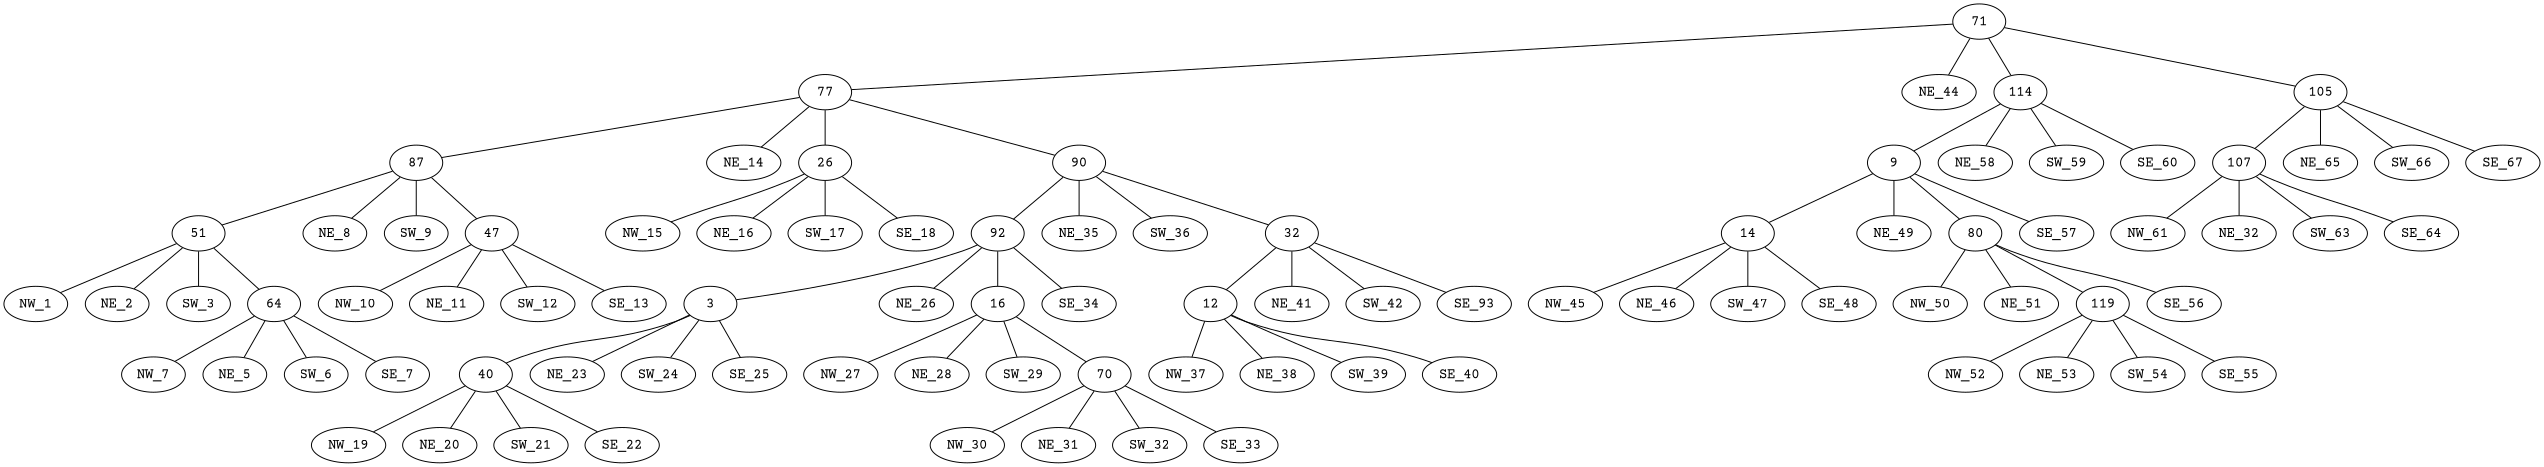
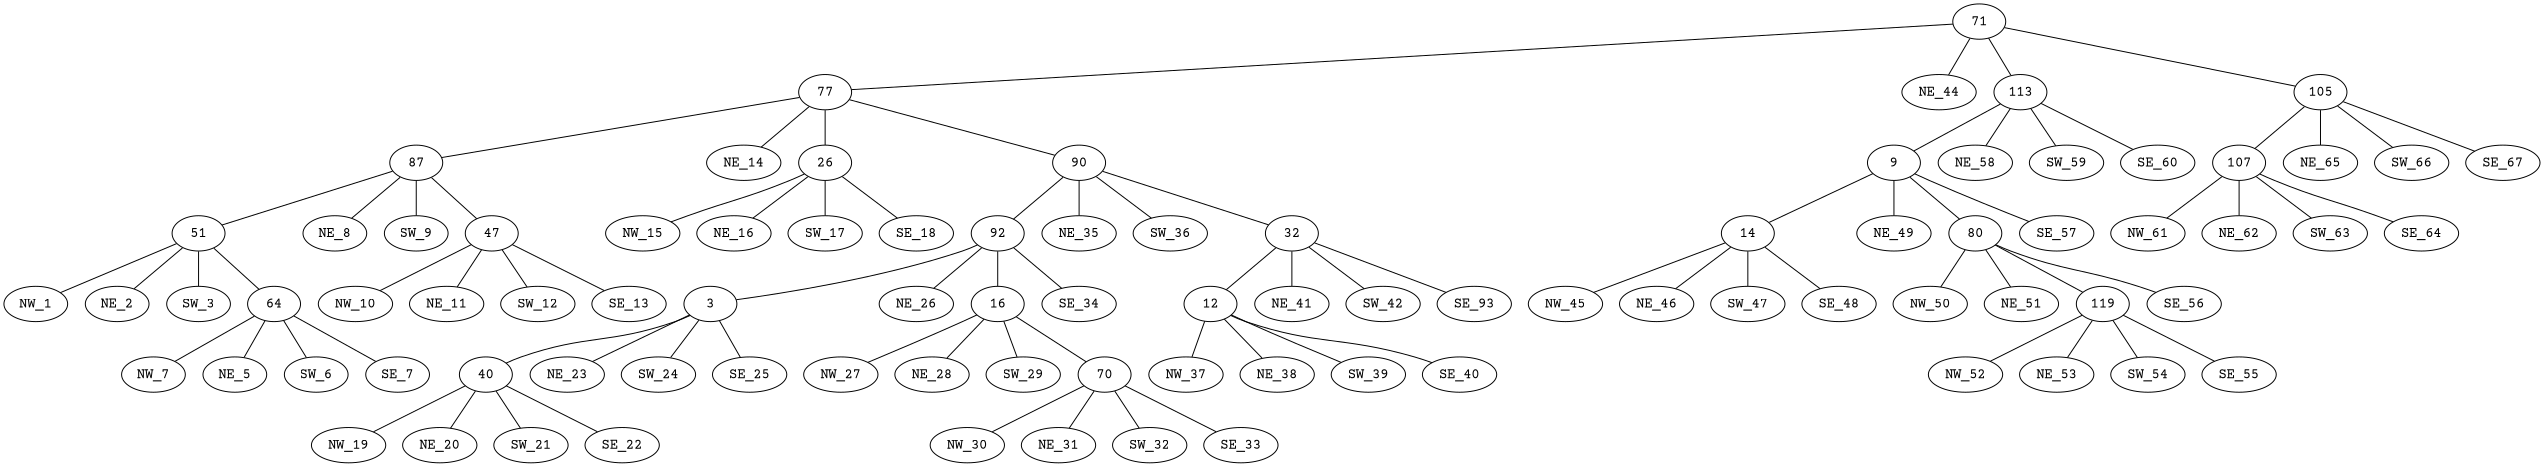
  graph {
    fontname="Courier Prime"
    node [fontname="Courier Prime"]
    edge [fontname="Courier Prime"]
    71
    77
    NE_44
-   113 [label=114]
+   113
    105
    n6 [label=87]
    NE_14
    26
    90
    9
    NE_58
    SW_59
    SE_60
    107
    NE_65
    SW_66
    SE_67
    51
    NE_8
    SW_9
    47
    NW_15
    NE_16
    SW_17
    SE_18
    92
    NE_35
    SW_36
    32
    NW_1
    NE_2
    SW_3
    64
    NW_10
    NE_11
    SW_12
    SE_13
    n38 [label=NW_7]
    NE_5
    SW_6
    SE_7
    3
    NE_26
    16
    SE_34
    12
    NE_41
    SW_42
    n49 [label=SE_93]
    40
    NE_23
    SW_24
    SE_25
    NW_27
    NE_28
    SW_29
    70
    NW_19
    NE_20
    SW_21
    SE_22
    NW_30
    NE_31
    SW_32
    SE_33
    NW_37
    NE_38
    SW_39
    SE_40
    14
    NE_49
    80
    SE_57
    NW_45
    NE_46
    SW_47
    SE_48
    NW_50
    NE_51
    119
    SE_56
    NW_52
    NE_53
    SW_54
    SE_55
    NW_61
-   NE_62 [label=NE_32]
+   NE_62
    SW_63
    SE_64
    71 -- 77
    71 -- NE_44
    71 -- 113
    71 -- 105
    77 -- n6
    77 -- NE_14
    77 -- 26
    77 -- 90
    113 -- 9
    113 -- NE_58
    113 -- SW_59
    113 -- SE_60
    105 -- 107
    105 -- NE_65
    105 -- SW_66
    105 -- SE_67
    n6 -- 51
    n6 -- NE_8
    n6 -- SW_9
    n6 -- 47
    26 -- NW_15
    26 -- NE_16
    26 -- SW_17
    26 -- SE_18
    90 -- 92
    90 -- NE_35
    90 -- SW_36
    90 -- 32
    9 -- 14
    9 -- NE_49
    9 -- 80
    9 -- SE_57
    107 -- NW_61
    107 -- NE_62
    107 -- SW_63
    107 -- SE_64
    51 -- NW_1
    51 -- NE_2
    51 -- SW_3
    51 -- 64
    47 -- NW_10
    47 -- NE_11
    47 -- SW_12
    47 -- SE_13
    92 -- 3
    92 -- NE_26
    92 -- 16
    92 -- SE_34
    32 -- 12
    32 -- NE_41
    32 -- SW_42
    32 -- n49
    64 -- n38
    64 -- NE_5
    64 -- SW_6
    64 -- SE_7
    3 -- 40
    3 -- NE_23
    3 -- SW_24
    3 -- SE_25
    16 -- NW_27
    16 -- NE_28
    16 -- SW_29
    16 -- 70
    12 -- NW_37
    12 -- NE_38
    12 -- SW_39
    12 -- SE_40
    40 -- NW_19
    40 -- NE_20
    40 -- SW_21
    40 -- SE_22
    70 -- NW_30
    70 -- NE_31
    70 -- SW_32
    70 -- SE_33
    14 -- NW_45
    14 -- NE_46
    14 -- SW_47
    14 -- SE_48
    80 -- NW_50
    80 -- NE_51
    80 -- 119
    80 -- SE_56
    119 -- NW_52
    119 -- NE_53
    119 -- SW_54
    119 -- SE_55
  }
